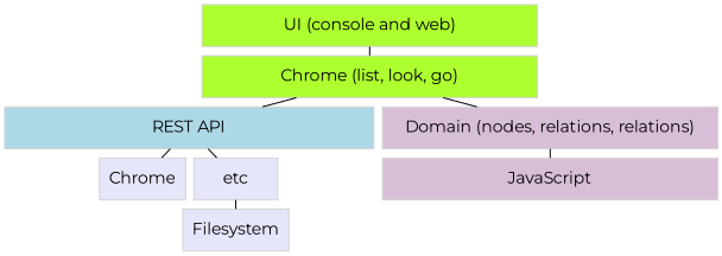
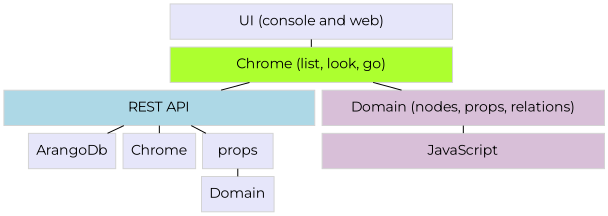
  graph {
    fontname=Montserrat
    nodesep=0.1
    rankdir=TB
    ranksep=0.1
    node [color=lightgray fillcolor=lavender fontname=Montserrat shape=box style=filled]
    edge [fontname=Montserrat]
-   n1 [fillcolor=greenyellow height=0.5 label="UI (console and web)" width=4]
+   n1 [height=0.5 label="UI (console and web)" width=4]
    n2 [fillcolor=greenyellow height=0.5 label="Chrome (list, look, go)" width=4]
    n3 [fillcolor=lightblue height=0.5 label="REST API" width=4.4]
-   n4 [fillcolor=thistle height=0.5 label="Domain (nodes, relations, relations)" width=4]
+   n4 [fillcolor=thistle height=0.5 label="Domain (nodes, props, relations)" width=4]
+   n5 [height=0.5 label=ArangoDb width=1]
    n6 [height=0.5 label=Chrome width=1]
-   n7 [height=0.5 label=etc width=1]
+   n7 [height=0.5 label=props width=1]
    n8 [fillcolor=thistle height=0.5 label=JavaScript width=4]
-   n9 [height=0.5 label=Filesystem width=1]
+   n9 [height=0.5 label=Domain width=1]
    n1 -- n2
    n2 -- n3
    n2 -- n4
+   n3 -- n5
    n3 -- n6
    n3 -- n7
    n4 -- n8
    n7 -- n9
  }
